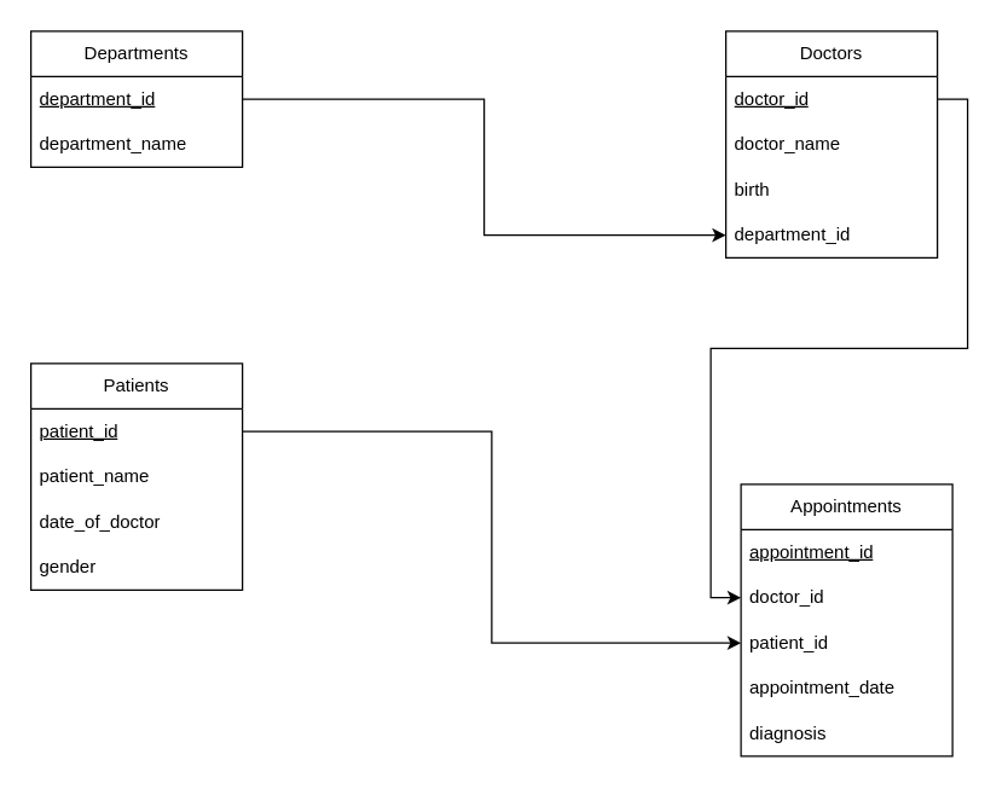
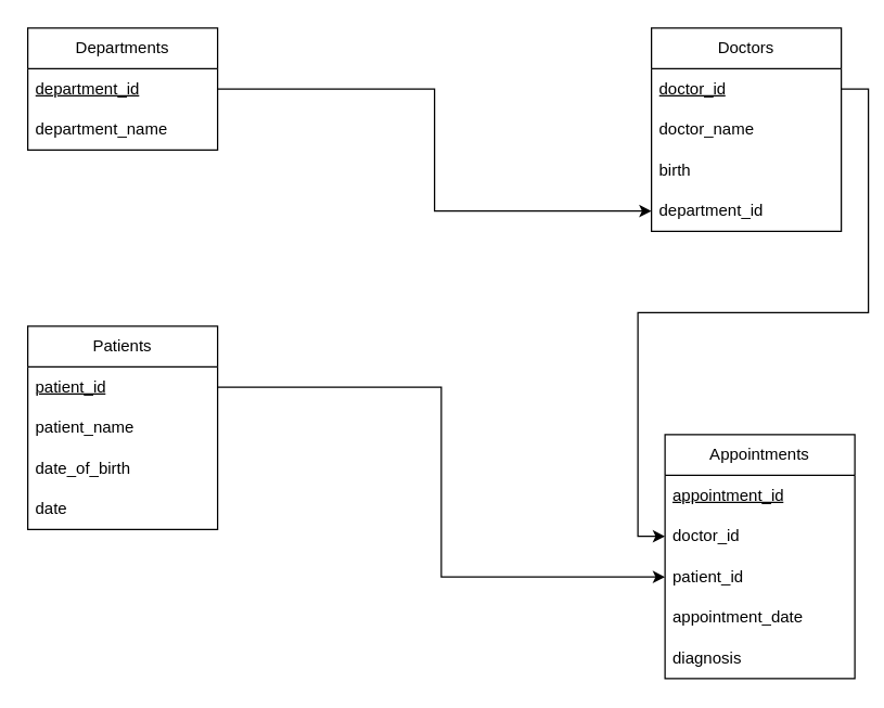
  <mxCell id="0" />
  <mxCell id="1" parent="0" />
  <mxCell id="2" value="Departments " style="swimlane;fontStyle=0;childLayout=stackLayout;horizontal=1;startSize=30;horizontalStack=0;resizeParent=1;resizeParentMax=0;resizeLast=0;collapsible=1;marginBottom=0;whiteSpace=wrap;html=1;" vertex="1" parent="1"><mxGeometry x="20" y="20" width="140" height="90" as="geometry" /></mxCell>
  <mxCell id="3" value="&lt;u&gt;department_id &lt;/u&gt;" style="text;strokeColor=none;fillColor=none;align=left;verticalAlign=middle;spacingLeft=4;spacingRight=4;overflow=hidden;points=[[0,0.5],[1,0.5]];portConstraint=eastwest;rotatable=0;whiteSpace=wrap;html=1;" vertex="1" parent="2"><mxGeometry y="30" width="140" height="30" as="geometry" /></mxCell>
  <mxCell id="4" value="department_name " style="text;strokeColor=none;fillColor=none;align=left;verticalAlign=middle;spacingLeft=4;spacingRight=4;overflow=hidden;points=[[0,0.5],[1,0.5]];portConstraint=eastwest;rotatable=0;whiteSpace=wrap;html=1;" vertex="1" parent="2"><mxGeometry y="60" width="140" height="30" as="geometry" /></mxCell>
  <mxCell id="5" value="Doctors " style="swimlane;fontStyle=0;childLayout=stackLayout;horizontal=1;startSize=30;horizontalStack=0;resizeParent=1;resizeParentMax=0;resizeLast=0;collapsible=1;marginBottom=0;whiteSpace=wrap;html=1;" vertex="1" parent="1"><mxGeometry x="480" y="20" width="140" height="150" as="geometry" /></mxCell>
  <mxCell id="6" value="&lt;u&gt;doctor_id &lt;/u&gt;" style="text;strokeColor=none;fillColor=none;align=left;verticalAlign=middle;spacingLeft=4;spacingRight=4;overflow=hidden;points=[[0,0.5],[1,0.5]];portConstraint=eastwest;rotatable=0;whiteSpace=wrap;html=1;" vertex="1" parent="5"><mxGeometry y="30" width="140" height="30" as="geometry" /></mxCell>
  <mxCell id="7" value="doctor_name " style="text;strokeColor=none;fillColor=none;align=left;verticalAlign=middle;spacingLeft=4;spacingRight=4;overflow=hidden;points=[[0,0.5],[1,0.5]];portConstraint=eastwest;rotatable=0;whiteSpace=wrap;html=1;" vertex="1" parent="5"><mxGeometry y="60" width="140" height="30" as="geometry" /></mxCell>
  <mxCell id="8" value="birth " style="text;strokeColor=none;fillColor=none;align=left;verticalAlign=middle;spacingLeft=4;spacingRight=4;overflow=hidden;points=[[0,0.5],[1,0.5]];portConstraint=eastwest;rotatable=0;whiteSpace=wrap;html=1;" vertex="1" parent="5"><mxGeometry y="90" width="140" height="30" as="geometry" /></mxCell>
  <mxCell id="9" value="department_id&amp;nbsp;" style="text;strokeColor=none;fillColor=none;align=left;verticalAlign=middle;spacingLeft=4;spacingRight=4;overflow=hidden;points=[[0,0.5],[1,0.5]];portConstraint=eastwest;rotatable=0;whiteSpace=wrap;html=1;" vertex="1" parent="5"><mxGeometry y="120" width="140" height="30" as="geometry" /></mxCell>
  <mxCell id="10" value="Patients " style="swimlane;fontStyle=0;childLayout=stackLayout;horizontal=1;startSize=30;horizontalStack=0;resizeParent=1;resizeParentMax=0;resizeLast=0;collapsible=1;marginBottom=0;whiteSpace=wrap;html=1;" vertex="1" parent="1"><mxGeometry x="20" y="240" width="140" height="150" as="geometry" /></mxCell>
  <mxCell id="11" value="&lt;u&gt;patient_id &lt;/u&gt;" style="text;strokeColor=none;fillColor=none;align=left;verticalAlign=middle;spacingLeft=4;spacingRight=4;overflow=hidden;points=[[0,0.5],[1,0.5]];portConstraint=eastwest;rotatable=0;whiteSpace=wrap;html=1;" vertex="1" parent="10"><mxGeometry y="30" width="140" height="30" as="geometry" /></mxCell>
  <mxCell id="12" value="patient_name " style="text;strokeColor=none;fillColor=none;align=left;verticalAlign=middle;spacingLeft=4;spacingRight=4;overflow=hidden;points=[[0,0.5],[1,0.5]];portConstraint=eastwest;rotatable=0;whiteSpace=wrap;html=1;" vertex="1" parent="10"><mxGeometry y="60" width="140" height="30" as="geometry" /></mxCell>
- <mxCell id="13" value="date_of_doctor " style="text;strokeColor=none;fillColor=none;align=left;verticalAlign=middle;spacingLeft=4;spacingRight=4;overflow=hidden;points=[[0,0.5],[1,0.5]];portConstraint=eastwest;rotatable=0;whiteSpace=wrap;html=1;" vertex="1" parent="10"><mxGeometry y="90" width="140" height="30" as="geometry" /></mxCell>
- <mxCell id="14" value="gender&amp;nbsp;" style="text;strokeColor=none;fillColor=none;align=left;verticalAlign=middle;spacingLeft=4;spacingRight=4;overflow=hidden;points=[[0,0.5],[1,0.5]];portConstraint=eastwest;rotatable=0;whiteSpace=wrap;html=1;" vertex="1" parent="10"><mxGeometry y="120" width="140" height="30" as="geometry" /></mxCell>
+ <mxCell id="13" value="date_of_birth " style="text;strokeColor=none;fillColor=none;align=left;verticalAlign=middle;spacingLeft=4;spacingRight=4;overflow=hidden;points=[[0,0.5],[1,0.5]];portConstraint=eastwest;rotatable=0;whiteSpace=wrap;html=1;" vertex="1" parent="10"><mxGeometry y="90" width="140" height="30" as="geometry" /></mxCell>
+ <mxCell id="14" value="date&amp;nbsp;" style="text;strokeColor=none;fillColor=none;align=left;verticalAlign=middle;spacingLeft=4;spacingRight=4;overflow=hidden;points=[[0,0.5],[1,0.5]];portConstraint=eastwest;rotatable=0;whiteSpace=wrap;html=1;" vertex="1" parent="10"><mxGeometry y="120" width="140" height="30" as="geometry" /></mxCell>
  <mxCell id="15" value="Appointments " style="swimlane;fontStyle=0;childLayout=stackLayout;horizontal=1;startSize=30;horizontalStack=0;resizeParent=1;resizeParentMax=0;resizeLast=0;collapsible=1;marginBottom=0;whiteSpace=wrap;html=1;" vertex="1" parent="1"><mxGeometry x="490" y="320" width="140" height="180" as="geometry" /></mxCell>
  <mxCell id="16" value="&lt;u&gt;appointment_id &lt;/u&gt;" style="text;strokeColor=none;fillColor=none;align=left;verticalAlign=middle;spacingLeft=4;spacingRight=4;overflow=hidden;points=[[0,0.5],[1,0.5]];portConstraint=eastwest;rotatable=0;whiteSpace=wrap;html=1;" vertex="1" parent="15"><mxGeometry y="30" width="140" height="30" as="geometry" /></mxCell>
  <mxCell id="17" value="doctor_id " style="text;strokeColor=none;fillColor=none;align=left;verticalAlign=middle;spacingLeft=4;spacingRight=4;overflow=hidden;points=[[0,0.5],[1,0.5]];portConstraint=eastwest;rotatable=0;whiteSpace=wrap;html=1;" vertex="1" parent="15"><mxGeometry y="60" width="140" height="30" as="geometry" /></mxCell>
  <mxCell id="18" value="patient_id " style="text;strokeColor=none;fillColor=none;align=left;verticalAlign=middle;spacingLeft=4;spacingRight=4;overflow=hidden;points=[[0,0.5],[1,0.5]];portConstraint=eastwest;rotatable=0;whiteSpace=wrap;html=1;" vertex="1" parent="15"><mxGeometry y="90" width="140" height="30" as="geometry" /></mxCell>
  <mxCell id="19" value="appointment_date&amp;nbsp;" style="text;strokeColor=none;fillColor=none;align=left;verticalAlign=middle;spacingLeft=4;spacingRight=4;overflow=hidden;points=[[0,0.5],[1,0.5]];portConstraint=eastwest;rotatable=0;whiteSpace=wrap;html=1;" vertex="1" parent="15"><mxGeometry y="120" width="140" height="30" as="geometry" /></mxCell>
  <mxCell id="20" value="diagnosis&amp;nbsp;" style="text;strokeColor=none;fillColor=none;align=left;verticalAlign=middle;spacingLeft=4;spacingRight=4;overflow=hidden;points=[[0,0.5],[1,0.5]];portConstraint=eastwest;rotatable=0;whiteSpace=wrap;html=1;" vertex="1" parent="15"><mxGeometry y="150" width="140" height="30" as="geometry" /></mxCell>
  <mxCell id="21" style="edgeStyle=orthogonalEdgeStyle;rounded=0;orthogonalLoop=1;jettySize=auto;html=1;entryX=0;entryY=0.5;entryDx=0;entryDy=0;" edge="1" parent="1" source="3" target="9"><mxGeometry relative="1" as="geometry" /></mxCell>
  <mxCell id="22" style="edgeStyle=orthogonalEdgeStyle;rounded=0;orthogonalLoop=1;jettySize=auto;html=1;" edge="1" parent="1" source="6" target="17"><mxGeometry relative="1" as="geometry" /></mxCell>
  <mxCell id="23" style="edgeStyle=orthogonalEdgeStyle;rounded=0;orthogonalLoop=1;jettySize=auto;html=1;entryX=0;entryY=0.5;entryDx=0;entryDy=0;" edge="1" parent="1" source="11" target="18"><mxGeometry relative="1" as="geometry" /></mxCell>
